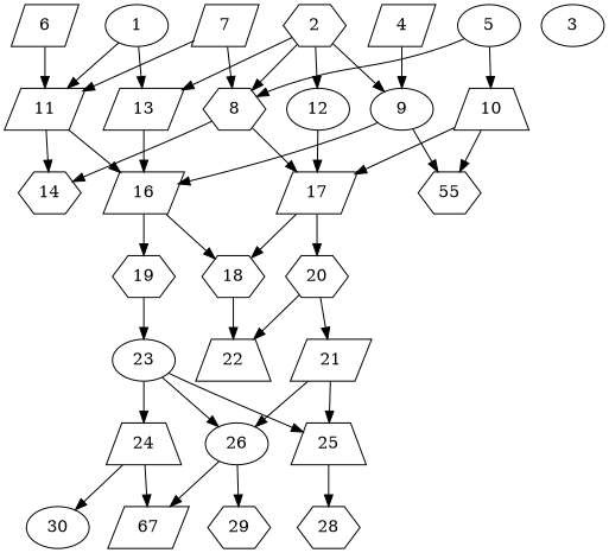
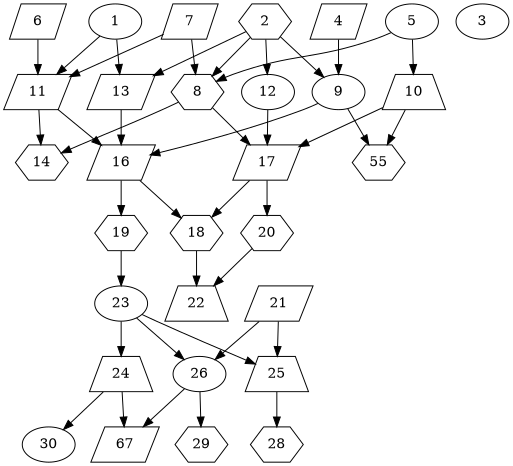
  digraph {
    node [alpha=0.01 compute_size=134217728000 result_size=1024 shape=parallelogram]
    1 [alpha=0.13 compute_size=13080371200 ram=9391520 shape=ellipse trans_size=72794]
    11 [alpha=0.05 ram=11952848 trans_size=930420]
    13 [alpha=0.16 compute_size=10409574400 ram=4847024 trans_size=712553]
    14 [alpha=0.15 compute_size=1073741824000 ram=18602480 result_size=0 shape=hexagon trans_size=334298]
    16 [alpha=0.11 compute_size=8589934592 ram=4745648 result_size=70656 trans_size=291620]
    18 [alpha=0.17 compute_size=104854978560 ram=30713744 result_size=74752 shape=hexagon trans_size=383946]
    19 [alpha=0.19 compute_size=1480515584 ram=28347248 result_size=70656 shape=hexagon trans_size=430396]
    2 [alpha=0.02 compute_size=1203581338344 ram=37599392 shape=hexagon trans_size=422660]
    8 [alpha=0.20 compute_size=1004212302193 ram=35060240 result_size=54272 shape=hexagon trans_size=335577]
    9 [alpha=0.15 compute_size=157791338479 ram=12757520 shape=ellipse trans_size=230879]
    12 [alpha=0.04 compute_size=2005657600 ram=52221296 shape=ellipse trans_size=571762]
    17 [alpha=0.16 compute_size=27351447552 ram=3955232 result_size=54272 trans_size=704944]
    n13 [alpha=0.11 compute_size=49862246400 label=55 ram=45519392 result_size=0 shape=hexagon trans_size=343058]
    20 [alpha=0.19 compute_size=5796864000 ram=48738080 result_size=13312 shape=hexagon trans_size=737808]
    3 [alpha=0.09 compute_size=10556780544 ram=7213520 result_size=0 shape=ellipse trans_size=410352]
    4 [alpha=0.09 compute_size=28991029248 ram=2702288 result_size=29696 trans_size=318474]
    5 [alpha=0.08 compute_size=60967808839 ram=8347664 result_size=29696 shape=ellipse trans_size=272567]
    10 [alpha=0.12 compute_size=39295180800 ram=48234368 shape=trapezium trans_size=302713]
    6 [alpha=0.15 compute_size=875708416 ram=23013920 result_size=70656 trans_size=850434]
    7 [alpha=0.14 ram=14880080 trans_size=458497]
    22 [compute_size=8589934592 ram=39294272 result_size=0 shape=trapezium trans_size=364828]
    21 [alpha=0.10 compute_size=112165650432 ram=23750480 result_size=74752 trans_size=499353]
    23 [alpha=0.03 compute_size=336042690893 ram=10782272 result_size=13312 shape=ellipse trans_size=124040]
    25 [compute_size=68719476736 ram=35937776 result_size=74752 shape=trapezium trans_size=189352]
    26 [alpha=0.05 compute_size=368293445632 ram=49610864 result_size=9216 shape=ellipse trans_size=766644]
    24 [alpha=0.10 compute_size=28991029248 ram=34307840 result_size=29696 shape=trapezium trans_size=192101]
    28 [alpha=0.00 compute_size=15973199491 ram=38600480 result_size=0 shape=hexagon trans_size=166526]
    n28 [compute_size=859240398848 label=67 ram=43884704 result_size=0 trans_size=664024]
    29 [alpha=0.09 compute_size=3785113600 ram=44261696 result_size=0 shape=hexagon trans_size=918655]
    30 [compute_size=368293445632 ram=4946816 result_size=0 shape=ellipse trans_size=270009]
    1 -> 11
    1 -> 13
    11 -> 14
    11 -> 16
    13 -> 16
    16 -> 18
    16 -> 19
    18 -> 22
    19 -> 23
    2 -> 13
    2 -> 8
    2 -> 9
    2 -> 12
    8 -> 14
    8 -> 17
    9 -> 16
    9 -> n13
    12 -> 17
    17 -> 18
    17 -> 20
    20 -> 22
-   20 -> 21
    4 -> 9
    5 -> 8
    5 -> 10
    10 -> 17
    10 -> n13
    6 -> 11
    7 -> 11
    7 -> 8
    21 -> 25
    21 -> 26
    23 -> 25
    23 -> 26
    23 -> 24
    25 -> 28
    26 -> n28
    26 -> 29
    24 -> n28
    24 -> 30
  }
